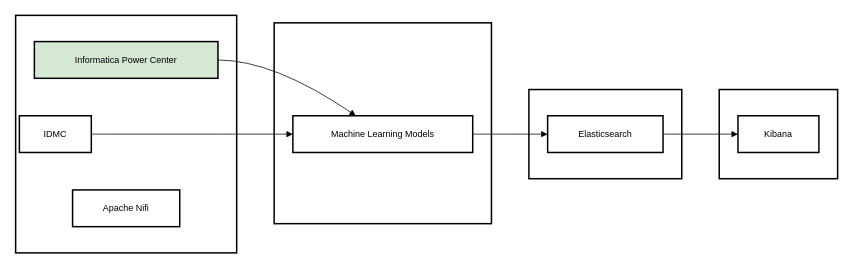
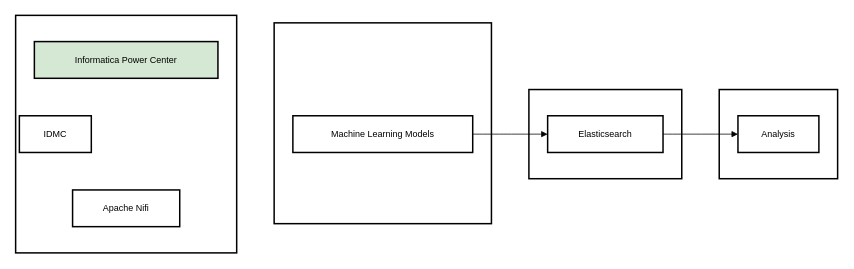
  <mxCell id="0" />
  <mxCell id="1" parent="0" />
  <mxCell id="2" value="Kibana Dashboard" style="whiteSpace=wrap;strokeWidth=2;" parent="1" vertex="1"><mxGeometry x="959" y="119" width="158" height="119" as="geometry" /></mxCell>
  <mxCell id="3" value="Elasticsearch" style="whiteSpace=wrap;strokeWidth=2;" parent="1" vertex="1"><mxGeometry x="705" y="119" width="204" height="119" as="geometry" /></mxCell>
  <mxCell id="4" value="AI-Powered Analysis" style="whiteSpace=wrap;strokeWidth=2;" parent="1" vertex="1"><mxGeometry x="365" y="30" width="290" height="268" as="geometry" /></mxCell>
  <mxCell id="5" value="" style="whiteSpace=wrap;strokeWidth=2;labelBackgroundColor=default;" parent="1" vertex="1"><mxGeometry x="20" y="20" width="295" height="317" as="geometry" /></mxCell>
  <mxCell id="6" value="Informatica Power Center" style="whiteSpace=wrap;strokeWidth=2;fillColor=#d5e8d4;" parent="1" vertex="1"><mxGeometry x="45" y="55" width="245" height="49" as="geometry" /></mxCell>
  <mxCell id="7" value="IDMC" style="whiteSpace=wrap;strokeWidth=2;" parent="1" vertex="1"><mxGeometry x="25" y="154" width="96" height="49" as="geometry" /></mxCell>
  <mxCell id="8" value="Apache Nifi" style="whiteSpace=wrap;strokeWidth=2;" parent="1" vertex="1"><mxGeometry x="96" y="253" width="143" height="49" as="geometry" /></mxCell>
  <mxCell id="9" value="Machine Learning Models" style="whiteSpace=wrap;strokeWidth=2;" parent="1" vertex="1"><mxGeometry x="390" y="154" width="240" height="49" as="geometry" /></mxCell>
  <mxCell id="10" value="Elasticsearch" style="whiteSpace=wrap;strokeWidth=2;" parent="1" vertex="1"><mxGeometry x="730" y="154" width="154" height="49" as="geometry" /></mxCell>
- <mxCell id="11" value="Kibana" style="whiteSpace=wrap;strokeWidth=2;" parent="1" vertex="1"><mxGeometry x="984" y="154" width="108" height="49" as="geometry" /></mxCell>
- <mxCell id="12" value="" style="curved=1;startArrow=none;endArrow=block;exitX=1;exitY=0.5;entryX=0.35;entryY=0;" parent="1" source="6" target="9" edge="1"><mxGeometry relative="1" as="geometry"><Array as="points"><mxPoint x="365" y="80" /></Array></mxGeometry></mxCell>
- <mxCell id="13" value="" style="curved=1;startArrow=none;endArrow=block;exitX=0.99;exitY=0.5;entryX=0;entryY=0.5;" parent="1" source="7" target="9" edge="1"><mxGeometry relative="1" as="geometry"><Array as="points" /></mxGeometry></mxCell>
+ <mxCell id="11" value="Analysis" style="whiteSpace=wrap;strokeWidth=2;" parent="1" vertex="1"><mxGeometry x="984" y="154" width="108" height="49" as="geometry" /></mxCell>
  <mxCell id="14" value="" style="curved=1;startArrow=none;endArrow=block;exitX=1;exitY=0.5;entryX=0;entryY=0.5;" parent="1" source="9" target="10" edge="1"><mxGeometry relative="1" as="geometry"><Array as="points" /></mxGeometry></mxCell>
  <mxCell id="15" value="" style="curved=1;startArrow=none;endArrow=block;exitX=1;exitY=0.5;entryX=0;entryY=0.5;" parent="1" source="10" target="11" edge="1"><mxGeometry relative="1" as="geometry"><Array as="points" /></mxGeometry></mxCell>
